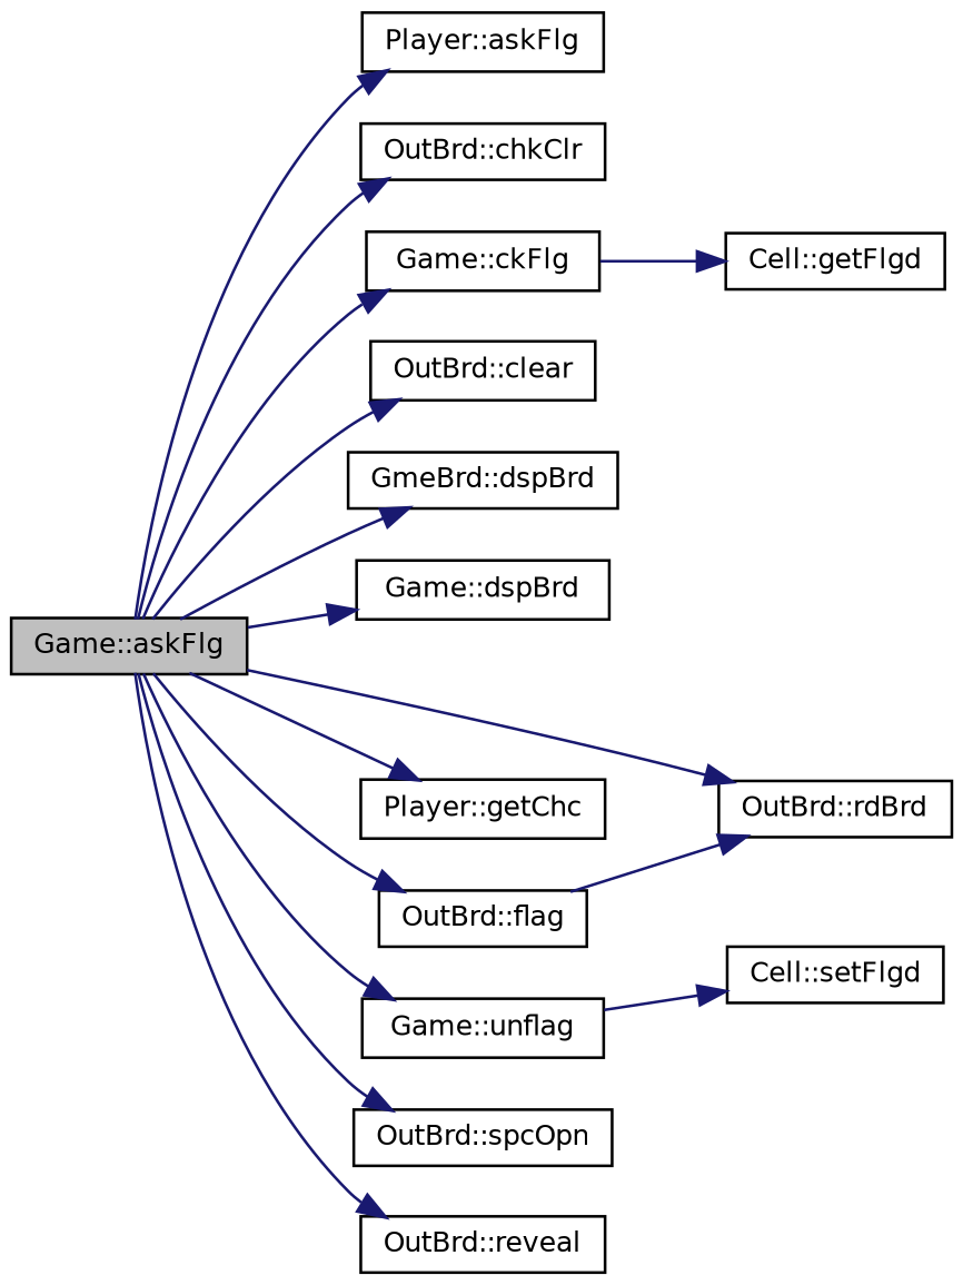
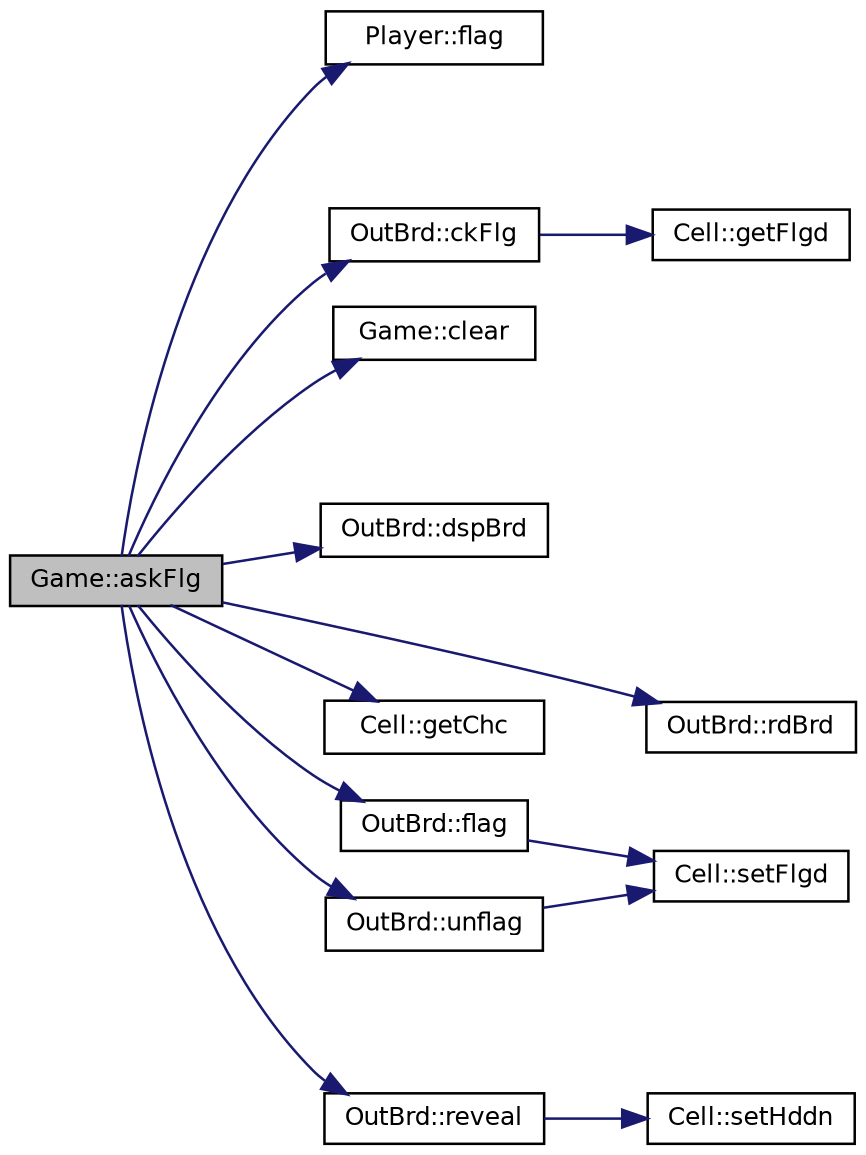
  digraph {
    rankdir=LR
    node [color=black fillcolor=white fontname=Helvetica fontsize=10 shape=record style=filled]
    edge [color=midnightblue fontname=Helvetica fontsize=10 labelfontname=Helvetica labelfontsize=10 style=solid]
    n1 [fillcolor=grey75 fontcolor=black height=0.2 label="Game::askFlg" width=0.4]
-   n2 [height=0.2 label="Player::askFlg" width=0.4]
-   n3 [height=0.2 label="OutBrd::chkClr" width=0.4]
-   n4 [height=0.2 label="Game::ckFlg" width=0.4]
-   n5 [height=0.2 label="OutBrd::clear" width=0.4]
-   n6 [height=0.2 label="GmeBrd::dspBrd" width=0.4]
-   n7 [height=0.2 label="Game::dspBrd" width=0.4]
+   n2 [height=0.2 label="Player::flag" width=0.4]
+   n4 [height=0.2 label="OutBrd::ckFlg" width=0.4]
+   n5 [height=0.2 label="Game::clear" width=0.4]
+   n7 [height=0.2 label="OutBrd::dspBrd" width=0.4]
    n8 [height=0.2 label="OutBrd::flag" width=0.4]
-   n9 [height=0.2 label="Player::getChc" width=0.4]
+   n9 [height=0.2 label="Cell::getChc" width=0.4]
    n10 [height=0.2 label="OutBrd::rdBrd" width=0.4]
    n11 [height=0.2 label="OutBrd::reveal" width=0.4]
-   n12 [height=0.2 label="OutBrd::spcOpn" width=0.4]
-   n13 [height=0.2 label="Game::unflag" width=0.4]
+   n13 [height=0.2 label="OutBrd::unflag" width=0.4]
    n14 [height=0.2 label="Cell::getFlgd" width=0.4]
    n15 [height=0.2 label="Cell::setFlgd" width=0.4]
+   n16 [height=0.2 label="Cell::setHddn" width=0.4]
    n1 -> n2
-   n1 -> n3
    n1 -> n4
    n1 -> n5
-   n1 -> n6
    n1 -> n7
    n1 -> n8
    n1 -> n9
    n1 -> n10
    n1 -> n11
-   n1 -> n12
    n1 -> n13
    n4 -> n14
-   n8 -> n10
+   n8 -> n15
+   n11 -> n16
    n13 -> n15
  }
